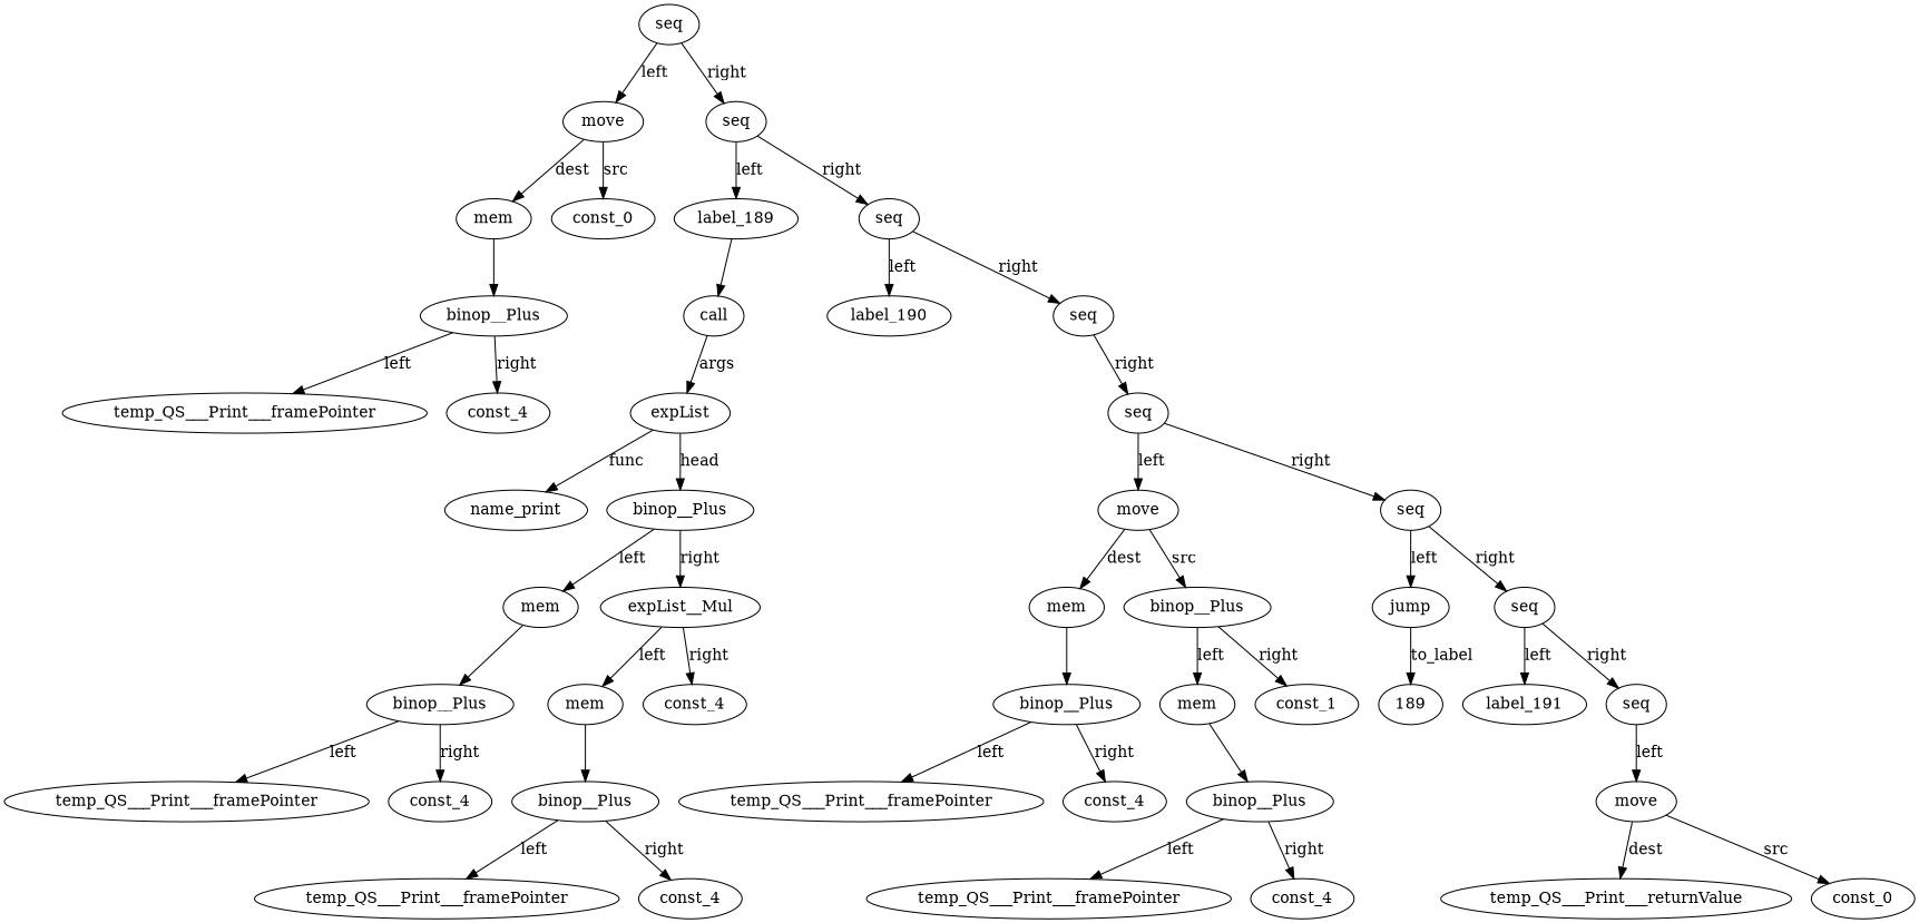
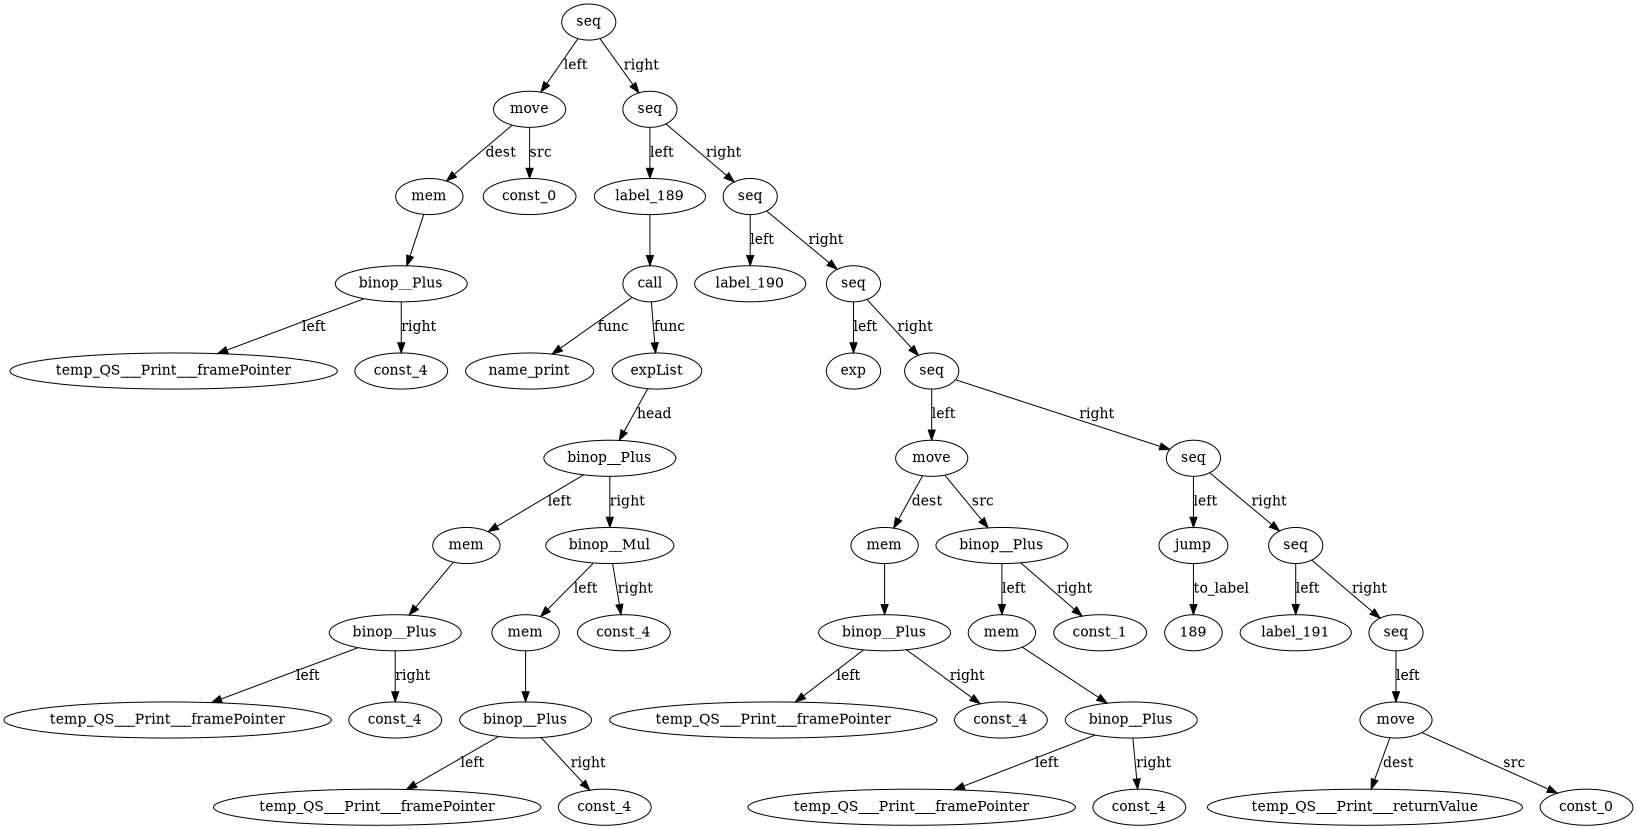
  digraph {
    n1 [label=temp_QS___Print___framePointer]
    n2 [label=const_4]
    n3 [label=binop__Plus]
    n4 [label=mem]
    n5 [label=const_0]
    n6 [label=move]
    n7 [label=label_189]
    n8 [label=call]
    n9 [label=label_190]
    n10 [label=name_print]
    n11 [label=temp_QS___Print___framePointer]
    n12 [label=const_4]
    n13 [label=binop__Plus]
    n14 [label=mem]
    n15 [label=temp_QS___Print___framePointer]
    n16 [label=const_4]
    n17 [label=binop__Plus]
    n18 [label=mem]
    n19 [label=const_4]
-   n20 [label=expList__Mul]
+   n20 [label=binop__Mul]
    n21 [label=binop__Plus]
    n22 [label=expList]
+   n23 [label=exp]
    n24 [label=temp_QS___Print___framePointer]
    n25 [label=const_4]
    n26 [label=binop__Plus]
    n27 [label=mem]
    n28 [label=temp_QS___Print___framePointer]
    n29 [label=const_4]
    n30 [label=binop__Plus]
    n31 [label=mem]
    n32 [label=const_1]
    n33 [label=binop__Plus]
    n34 [label=move]
    n35 [label=jump]
    189
    n37 [label=label_191]
    n38 [label=temp_QS___Print___returnValue]
    n39 [label=const_0]
    n40 [label=move]
    n41 [label=seq]
    n42 [label=seq]
    n43 [label=seq]
    n44 [label=seq]
    n45 [label=seq]
    n46 [label=seq]
    n47 [label=seq]
    n48 [label=seq]
    n3 -> n1 [label=left]
    n3 -> n2 [label=right]
    n4 -> n3
    n6 -> n4 [label=dest]
    n6 -> n5 [label=src]
    n7 -> n8
-   n22 -> n10 [label=func]
-   n8 -> n22 [label=args]
+   n8 -> n10 [label=func]
+   n8 -> n22 [label=func]
    n13 -> n11 [label=left]
    n13 -> n12 [label=right]
    n14 -> n13
    n17 -> n15 [label=left]
    n17 -> n16 [label=right]
    n18 -> n17
    n20 -> n18 [label=left]
    n20 -> n19 [label=right]
    n21 -> n14 [label=left]
    n21 -> n20 [label=right]
    n22 -> n21 [label=head]
    n26 -> n24 [label=left]
    n26 -> n25 [label=right]
    n27 -> n26
    n30 -> n28 [label=left]
    n30 -> n29 [label=right]
    n31 -> n30
    n33 -> n31 [label=left]
    n33 -> n32 [label=right]
    n34 -> n27 [label=dest]
    n34 -> n33 [label=src]
    n35 -> 189 [label=to_label]
    n40 -> n38 [label=dest]
    n40 -> n39 [label=src]
    n41 -> n40 [label=left]
    n42 -> n37 [label=left]
    n42 -> n41 [label=right]
    n43 -> n35 [label=left]
    n43 -> n42 [label=right]
    n44 -> n34 [label=left]
    n44 -> n43 [label=right]
+   n45 -> n23 [label=left]
    n45 -> n44 [label=right]
    n46 -> n9 [label=left]
    n46 -> n45 [label=right]
    n47 -> n7 [label=left]
    n47 -> n46 [label=right]
    n48 -> n6 [label=left]
    n48 -> n47 [label=right]
  }
